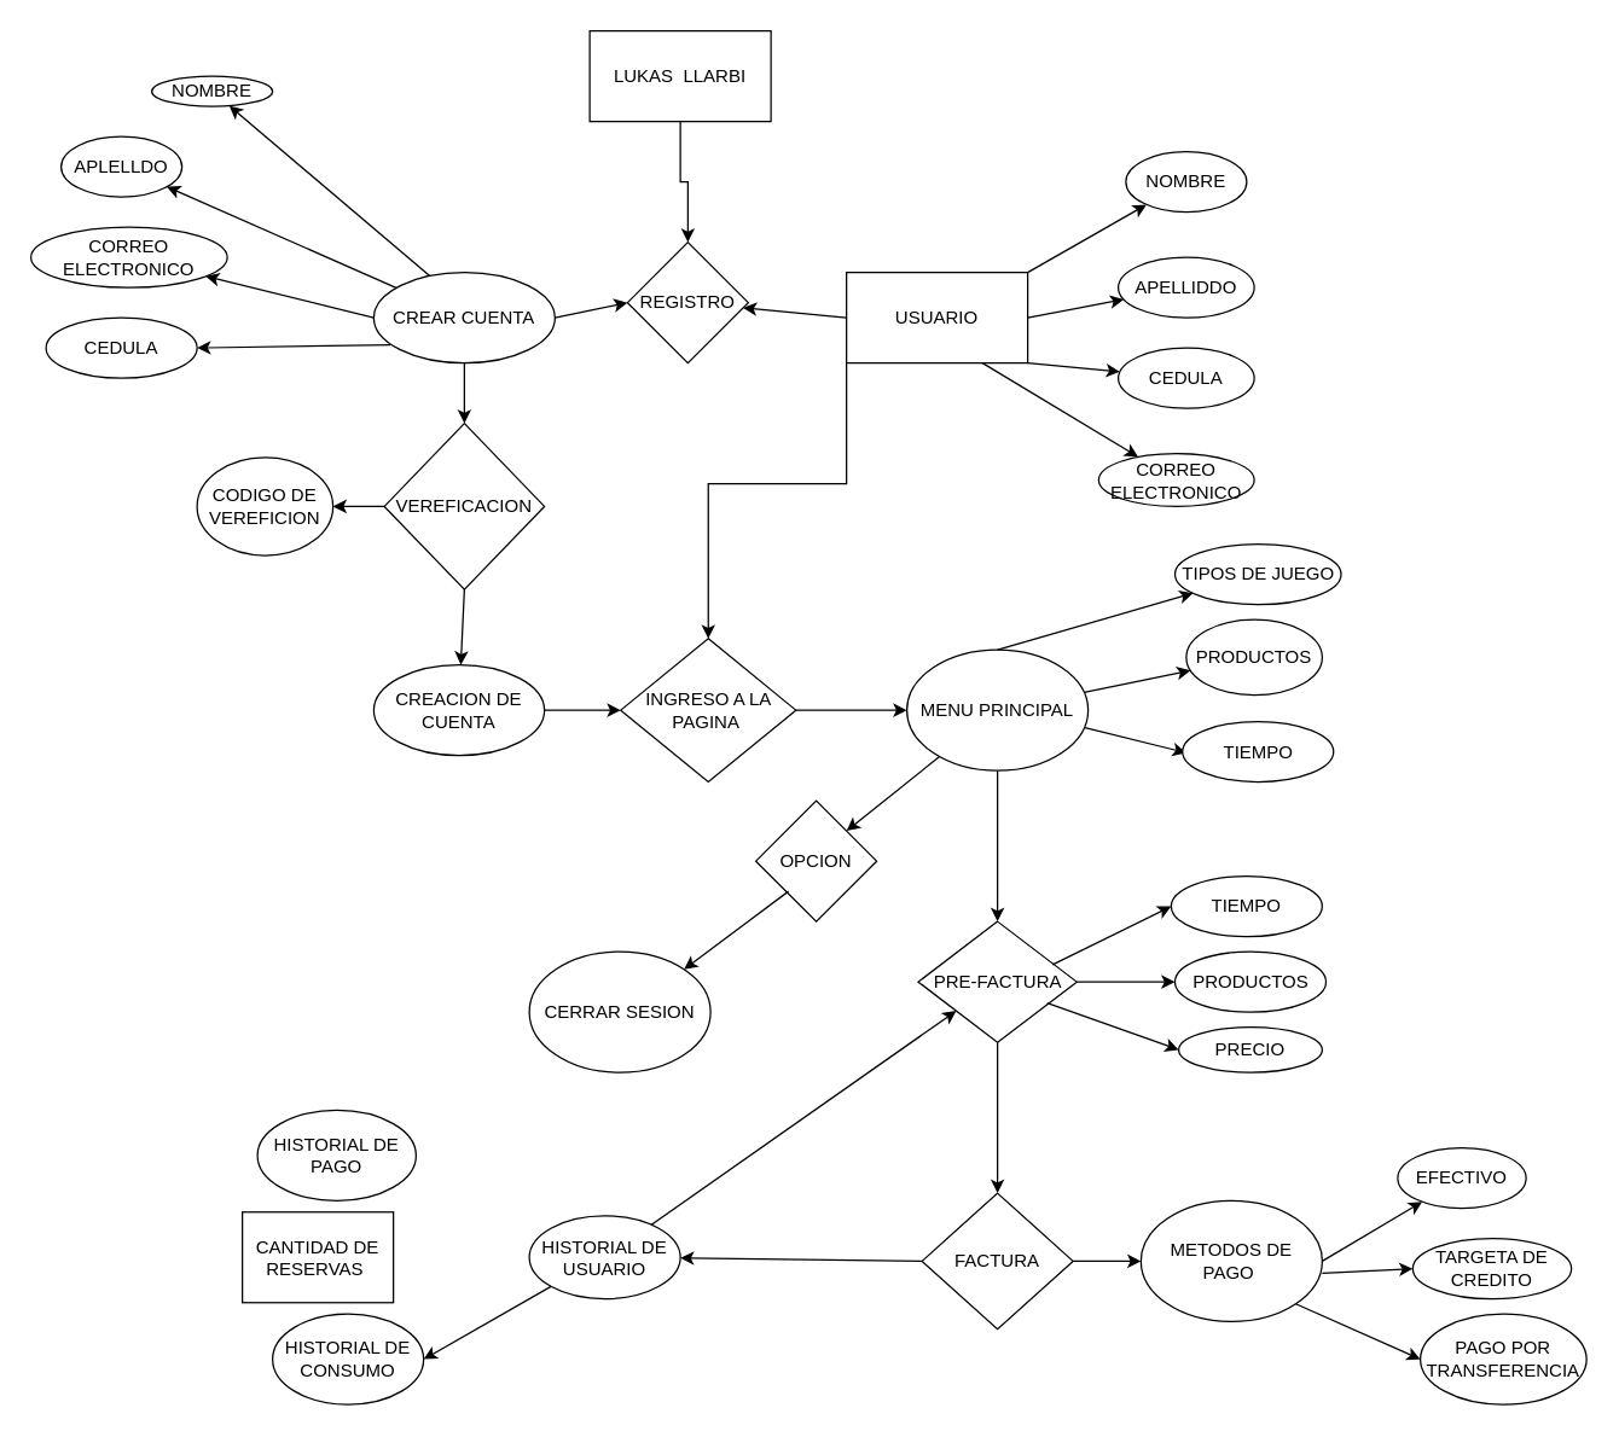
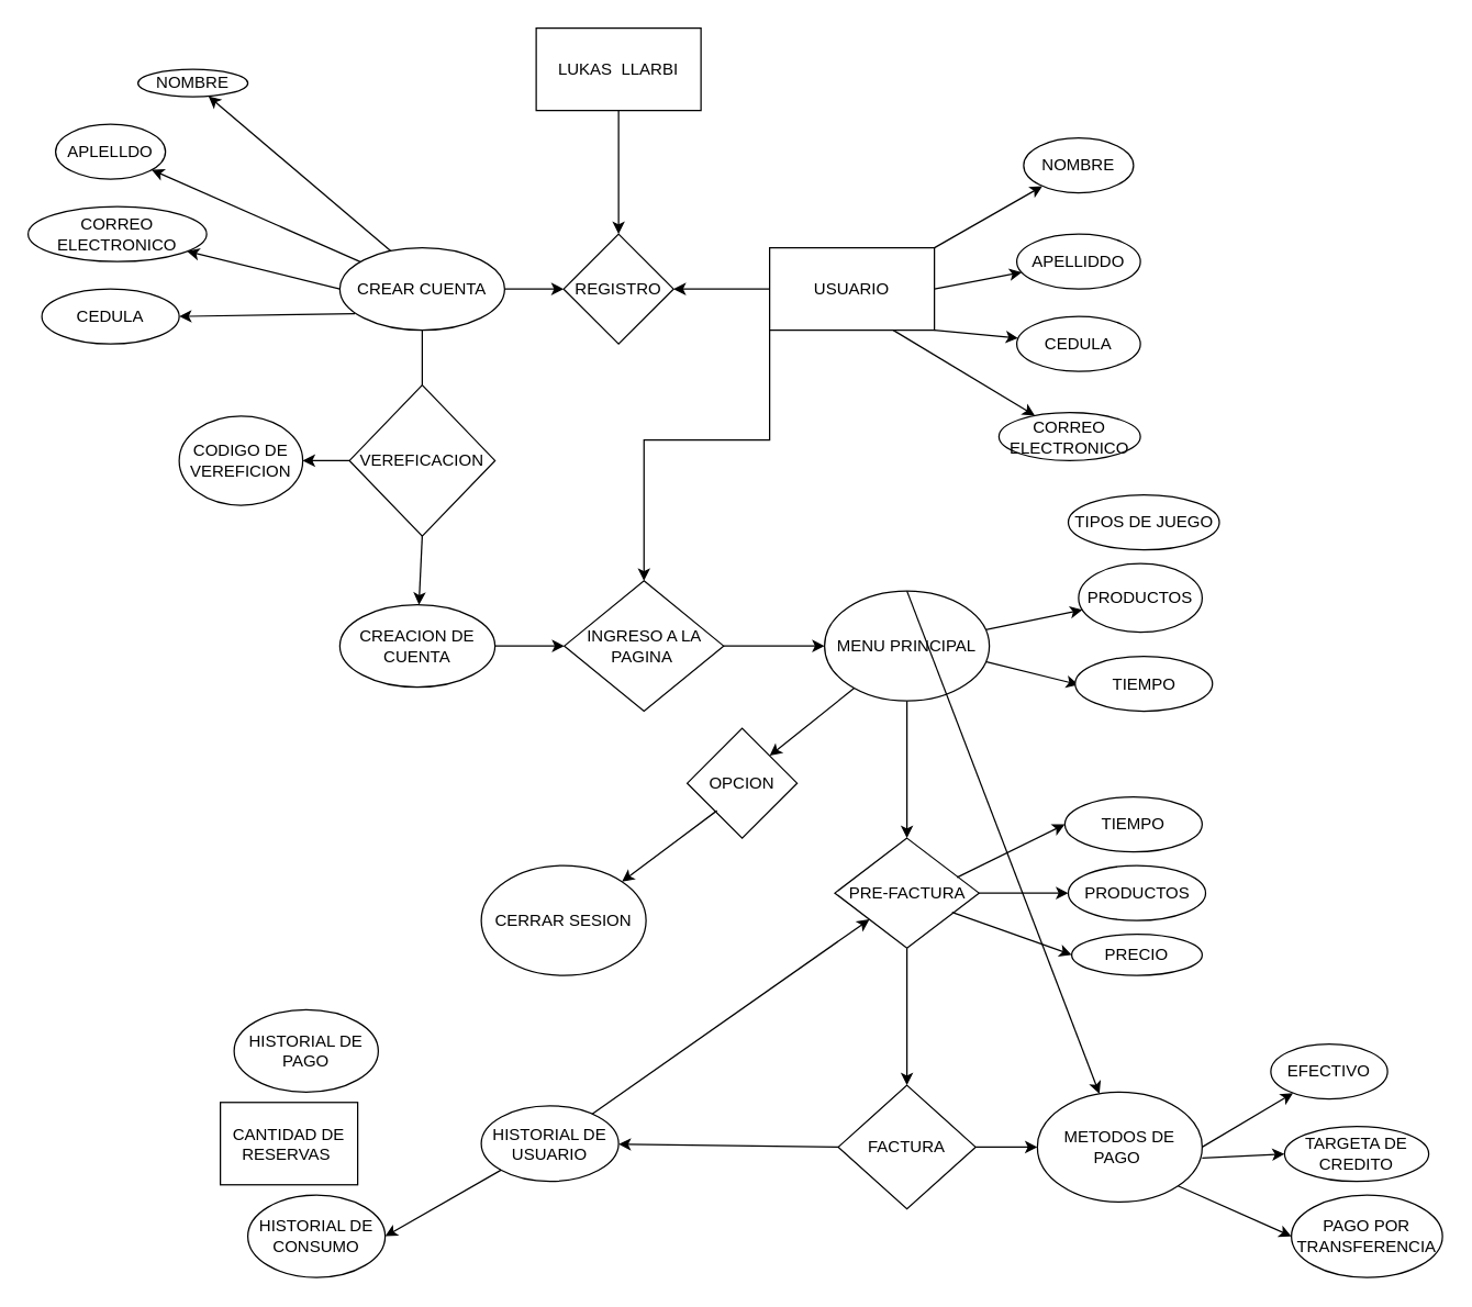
  <mxCell id="0" />
  <mxCell id="1" parent="0" />
  <mxCell id="2" style="edgeStyle=orthogonalEdgeStyle;rounded=0;orthogonalLoop=1;jettySize=auto;html=1;exitX=0.5;exitY=1;exitDx=0;exitDy=0;entryX=0.5;entryY=0;entryDx=0;entryDy=0;" edge="1" parent="1" source="3" target="15"><mxGeometry relative="1" as="geometry" /></mxCell>
  <mxCell id="3" value="LUKAS&amp;nbsp; LLARBI" style="rounded=0;whiteSpace=wrap;html=1;" parent="1" vertex="1"><mxGeometry x="390" y="20" width="120" height="60" as="geometry" /></mxCell>
  <mxCell id="4" style="edgeStyle=orthogonalEdgeStyle;rounded=0;orthogonalLoop=1;jettySize=auto;html=1;exitX=0;exitY=1;exitDx=0;exitDy=0;entryX=0.5;entryY=0;entryDx=0;entryDy=0;" edge="1" parent="1" source="5" target="28"><mxGeometry relative="1" as="geometry"><Array as="points"><mxPoint x="560" y="320" /><mxPoint x="469" y="320" /></Array></mxGeometry></mxCell>
  <mxCell id="5" value="USUARIO&lt;br&gt;" style="rounded=0;whiteSpace=wrap;html=1;" parent="1" vertex="1"><mxGeometry x="560" y="180" width="120" height="60" as="geometry" /></mxCell>
  <mxCell id="6" value="" style="endArrow=classic;html=1;rounded=0;exitX=0.75;exitY=1;exitDx=0;exitDy=0;" parent="1" source="5" target="7" edge="1"><mxGeometry width="50" height="50" relative="1" as="geometry"><mxPoint x="620" y="520" as="sourcePoint" /><mxPoint x="670" y="510" as="targetPoint" /></mxGeometry></mxCell>
  <mxCell id="7" value="CORREO ELECTRONICO" style="ellipse;whiteSpace=wrap;html=1;" parent="1" vertex="1"><mxGeometry x="727" y="300" width="103" height="35" as="geometry" /></mxCell>
  <mxCell id="8" value="" style="endArrow=classic;html=1;rounded=0;exitX=1;exitY=1;exitDx=0;exitDy=0;" parent="1" source="5" target="9" edge="1"><mxGeometry width="50" height="50" relative="1" as="geometry"><mxPoint x="710" y="460" as="sourcePoint" /><mxPoint x="750" y="540" as="targetPoint" /></mxGeometry></mxCell>
  <mxCell id="9" value="CEDULA" style="ellipse;whiteSpace=wrap;html=1;" parent="1" vertex="1"><mxGeometry x="740" y="230" width="90" height="40" as="geometry" /></mxCell>
  <mxCell id="10" value="" style="endArrow=classic;html=1;rounded=0;exitX=1;exitY=0.5;exitDx=0;exitDy=0;" parent="1" source="5" target="11" edge="1"><mxGeometry width="50" height="50" relative="1" as="geometry"><mxPoint x="750" y="570" as="sourcePoint" /><mxPoint x="770" y="540" as="targetPoint" /></mxGeometry></mxCell>
  <mxCell id="11" value="APELLIDDO" style="ellipse;whiteSpace=wrap;html=1;" parent="1" vertex="1"><mxGeometry x="740" y="170" width="90" height="40" as="geometry" /></mxCell>
  <mxCell id="12" value="" style="endArrow=classic;html=1;rounded=0;exitX=1;exitY=0;exitDx=0;exitDy=0;" parent="1" source="5" target="13" edge="1"><mxGeometry width="50" height="50" relative="1" as="geometry"><mxPoint x="807" y="460" as="sourcePoint" /><mxPoint x="890" y="520" as="targetPoint" /></mxGeometry></mxCell>
  <mxCell id="13" value="NOMBRE" style="ellipse;whiteSpace=wrap;html=1;" parent="1" vertex="1"><mxGeometry x="745" y="100" width="80" height="40" as="geometry" /></mxCell>
  <mxCell id="14" value="" style="endArrow=classic;html=1;exitX=0;exitY=0.5;exitDx=0;exitDy=0;" parent="1" source="5" target="15" edge="1"><mxGeometry width="50" height="50" relative="1" as="geometry"><mxPoint x="490" y="610" as="sourcePoint" /><mxPoint x="580" y="500" as="targetPoint" /></mxGeometry></mxCell>
- <mxCell id="15" value="REGISTRO" style="rhombus;whiteSpace=wrap;html=1;" parent="1" vertex="1"><mxGeometry x="415" y="160" width="80" height="80" as="geometry" /></mxCell>
+ <mxCell id="15" value="REGISTRO" style="rhombus;whiteSpace=wrap;html=1;" parent="1" vertex="1"><mxGeometry x="410" y="170" width="80" height="80" as="geometry" /></mxCell>
  <mxCell id="16" value="" style="endArrow=classic;html=1;entryX=0;entryY=0.5;entryDx=0;entryDy=0;exitX=1;exitY=0.5;exitDx=0;exitDy=0;" parent="1" source="17" target="15" edge="1"><mxGeometry width="50" height="50" relative="1" as="geometry"><mxPoint x="470" y="485" as="sourcePoint" /><mxPoint x="540" y="560" as="targetPoint" /></mxGeometry></mxCell>
  <mxCell id="17" value="CREAR CUENTA" style="ellipse;whiteSpace=wrap;html=1;" parent="1" vertex="1"><mxGeometry x="247" y="180" width="120" height="60" as="geometry" /></mxCell>
  <mxCell id="18" value="" style="endArrow=classic;html=1;" parent="1" source="17" target="19" edge="1"><mxGeometry width="50" height="50" relative="1" as="geometry"><mxPoint x="490" y="330" as="sourcePoint" /><mxPoint x="290" y="610" as="targetPoint" /></mxGeometry></mxCell>
  <mxCell id="19" value="APLELLDO" style="ellipse;whiteSpace=wrap;html=1;" parent="1" vertex="1"><mxGeometry x="40" y="90" width="80" height="40" as="geometry" /></mxCell>
- <mxCell id="20" value="" style="endArrow=classic;html=1;entryX=0.5;entryY=0;entryDx=0;entryDy=0;" parent="1" source="17" target="24" edge="1"><mxGeometry width="50" height="50" relative="1" as="geometry"><mxPoint x="350" y="640" as="sourcePoint" /><mxPoint x="362.351" y="700.031" as="targetPoint" /></mxGeometry></mxCell>
+ <mxCell id="20" value="" style="endArrow=none;html=1;entryX=0.5;entryY=0;entryDx=0;entryDy=0;" parent="1" source="17" target="24" edge="1"><mxGeometry width="50" height="50" relative="1" as="geometry"><mxPoint x="350" y="640" as="sourcePoint" /><mxPoint x="362.351" y="700.031" as="targetPoint" /></mxGeometry></mxCell>
  <mxCell id="21" value="" style="endArrow=classic;html=1;exitX=0.311;exitY=0.043;exitDx=0;exitDy=0;exitPerimeter=0;" parent="1" source="17" target="22" edge="1"><mxGeometry width="50" height="50" relative="1" as="geometry"><mxPoint x="490" y="610" as="sourcePoint" /><mxPoint x="270" y="470" as="targetPoint" /></mxGeometry></mxCell>
  <mxCell id="22" value="NOMBRE" style="ellipse;whiteSpace=wrap;html=1;" parent="1" vertex="1"><mxGeometry x="100" y="50" width="80" height="20" as="geometry" /></mxCell>
  <mxCell id="23" style="edgeStyle=orthogonalEdgeStyle;rounded=0;orthogonalLoop=1;jettySize=auto;html=1;" parent="1" source="24" target="43" edge="1"><mxGeometry relative="1" as="geometry"><mxPoint x="330" y="455" as="targetPoint" /></mxGeometry></mxCell>
  <mxCell id="24" value="VEREFICACION" style="rhombus;whiteSpace=wrap;html=1;" parent="1" vertex="1"><mxGeometry x="254" y="280" width="106" height="110" as="geometry" /></mxCell>
  <mxCell id="25" value="" style="endArrow=classic;html=1;exitX=0.5;exitY=1;exitDx=0;exitDy=0;" parent="1" source="24" target="27" edge="1"><mxGeometry width="50" height="50" relative="1" as="geometry"><mxPoint x="350" y="830" as="sourcePoint" /><mxPoint x="370" y="850" as="targetPoint" /></mxGeometry></mxCell>
  <mxCell id="26" style="edgeStyle=orthogonalEdgeStyle;rounded=0;orthogonalLoop=1;jettySize=auto;html=1;" parent="1" source="27" target="28" edge="1"><mxGeometry relative="1" as="geometry"><mxPoint x="510" y="850" as="targetPoint" /></mxGeometry></mxCell>
  <mxCell id="27" value="CREACION DE CUENTA" style="ellipse;whiteSpace=wrap;html=1;" parent="1" vertex="1"><mxGeometry x="247" y="440" width="113" height="60" as="geometry" /></mxCell>
  <mxCell id="28" value="INGRESO A LA PAGINA&amp;nbsp;" style="rhombus;whiteSpace=wrap;html=1;" parent="1" vertex="1"><mxGeometry x="410.5" y="422.5" width="116" height="95" as="geometry" /></mxCell>
  <mxCell id="29" value="" style="endArrow=classic;html=1;exitX=1;exitY=0.5;exitDx=0;exitDy=0;" parent="1" source="28" target="31" edge="1"><mxGeometry width="50" height="50" relative="1" as="geometry"><mxPoint x="490" y="880" as="sourcePoint" /><mxPoint x="640" y="850" as="targetPoint" /></mxGeometry></mxCell>
  <mxCell id="30" style="edgeStyle=orthogonalEdgeStyle;rounded=0;orthogonalLoop=1;jettySize=auto;html=1;exitX=0.5;exitY=1;exitDx=0;exitDy=0;entryX=0.5;entryY=0;entryDx=0;entryDy=0;" edge="1" parent="1" source="31" target="37"><mxGeometry relative="1" as="geometry" /></mxCell>
  <mxCell id="31" value="MENU PRINCIPAL" style="ellipse;whiteSpace=wrap;html=1;" parent="1" vertex="1"><mxGeometry x="600" y="430" width="120" height="80" as="geometry" /></mxCell>
  <mxCell id="32" value="" style="endArrow=classic;html=1;" parent="1" source="31" target="33" edge="1"><mxGeometry width="50" height="50" relative="1" as="geometry"><mxPoint x="637" y="990" as="sourcePoint" /><mxPoint x="670" y="750" as="targetPoint" /></mxGeometry></mxCell>
  <mxCell id="33" value="PRODUCTOS" style="ellipse;whiteSpace=wrap;html=1;" parent="1" vertex="1"><mxGeometry x="785" y="410" width="90" height="50" as="geometry" /></mxCell>
- <mxCell id="34" value="" style="endArrow=classic;html=1;exitX=0.5;exitY=0;exitDx=0;exitDy=0;" parent="1" source="31" target="35" edge="1"><mxGeometry width="50" height="50" relative="1" as="geometry"><mxPoint x="710" y="800" as="sourcePoint" /><mxPoint x="740" y="780" as="targetPoint" /></mxGeometry></mxCell>
+ <mxCell id="34" value="" style="endArrow=classic;html=1;exitX=0.5;exitY=0;exitDx=0;exitDy=0;" parent="1" source="31" target="38" edge="1"><mxGeometry width="50" height="50" relative="1" as="geometry"><mxPoint x="710" y="800" as="sourcePoint" /><mxPoint x="740" y="780" as="targetPoint" /></mxGeometry></mxCell>
  <mxCell id="35" value="TIPOS DE JUEGO" style="ellipse;whiteSpace=wrap;html=1;" parent="1" vertex="1"><mxGeometry x="777.5" y="360" width="110" height="40" as="geometry" /></mxCell>
  <mxCell id="36" style="edgeStyle=orthogonalEdgeStyle;rounded=0;orthogonalLoop=1;jettySize=auto;html=1;exitX=0.5;exitY=1;exitDx=0;exitDy=0;entryX=0.5;entryY=0;entryDx=0;entryDy=0;" edge="1" parent="1" source="37" target="45"><mxGeometry relative="1" as="geometry"><mxPoint x="660" y="800" as="targetPoint" /></mxGeometry></mxCell>
  <mxCell id="37" value="PRE-FACTURA" style="rhombus;whiteSpace=wrap;html=1;" parent="1" vertex="1"><mxGeometry x="607.5" y="610" width="105" height="80" as="geometry" /></mxCell>
  <mxCell id="38" value="METODOS DE PAGO&amp;nbsp;" style="ellipse;whiteSpace=wrap;html=1;" parent="1" vertex="1"><mxGeometry x="755" y="795" width="120" height="80" as="geometry" /></mxCell>
  <mxCell id="39" value="" style="endArrow=classic;html=1;entryX=0;entryY=0.5;entryDx=0;entryDy=0;exitX=1;exitY=0.5;exitDx=0;exitDy=0;" parent="1" source="45" target="38" edge="1"><mxGeometry width="50" height="50" relative="1" as="geometry"><mxPoint x="740" y="990" as="sourcePoint" /><mxPoint x="710" y="836" as="targetPoint" /><Array as="points" /></mxGeometry></mxCell>
  <mxCell id="40" value="" style="endArrow=classic;html=1;exitX=1;exitY=0.5;exitDx=0;exitDy=0;" parent="1" source="38" target="44" edge="1"><mxGeometry width="50" height="50" relative="1" as="geometry"><mxPoint x="1030" y="1130" as="sourcePoint" /><mxPoint x="850" y="890" as="targetPoint" /></mxGeometry></mxCell>
  <mxCell id="41" value="" style="endArrow=classic;html=1;exitX=0;exitY=0.5;exitDx=0;exitDy=0;" parent="1" source="17" target="42" edge="1"><mxGeometry width="50" height="50" relative="1" as="geometry"><mxPoint x="510" y="420" as="sourcePoint" /><mxPoint x="90" y="420" as="targetPoint" /></mxGeometry></mxCell>
  <mxCell id="42" value="CORREO ELECTRONICO" style="ellipse;whiteSpace=wrap;html=1;" parent="1" vertex="1"><mxGeometry x="20" y="150" width="130" height="40" as="geometry" /></mxCell>
  <mxCell id="43" value="CODIGO DE VEREFICION" style="ellipse;whiteSpace=wrap;html=1;" parent="1" vertex="1"><mxGeometry x="130" y="302.5" width="90" height="65" as="geometry" /></mxCell>
  <mxCell id="44" value="EFECTIVO" style="ellipse;whiteSpace=wrap;html=1;" parent="1" vertex="1"><mxGeometry x="925" y="760" width="85" height="40" as="geometry" /></mxCell>
  <mxCell id="45" value="FACTURA" style="rhombus;whiteSpace=wrap;html=1;" parent="1" vertex="1"><mxGeometry x="610" y="790" width="100" height="90" as="geometry" /></mxCell>
  <mxCell id="46" value="" style="endArrow=classic;html=1;exitX=0;exitY=0.5;exitDx=0;exitDy=0;" parent="1" source="45" target="47" edge="1"><mxGeometry width="50" height="50" relative="1" as="geometry"><mxPoint x="510" y="1120" as="sourcePoint" /><mxPoint x="620" y="1035" as="targetPoint" /></mxGeometry></mxCell>
  <mxCell id="47" value="HISTORIAL DE USUARIO" style="ellipse;whiteSpace=wrap;html=1;" parent="1" vertex="1"><mxGeometry x="350" y="805" width="100" height="55" as="geometry" /></mxCell>
  <mxCell id="48" value="CANTIDAD DE RESERVAS&amp;nbsp;" style="whiteSpace=wrap;html=1;rounded=0;" parent="1" vertex="1"><mxGeometry x="160" y="802.5" width="100" height="60" as="geometry" /></mxCell>
  <mxCell id="49" value="" style="endArrow=classic;html=1;" parent="1" source="47" target="37" edge="1"><mxGeometry width="50" height="50" relative="1" as="geometry"><mxPoint x="510" y="1020" as="sourcePoint" /><mxPoint x="610" y="960" as="targetPoint" /></mxGeometry></mxCell>
  <mxCell id="50" value="HISTORIAL DE PAGO" style="ellipse;whiteSpace=wrap;html=1;" parent="1" vertex="1"><mxGeometry x="170" y="735" width="105" height="60" as="geometry" /></mxCell>
  <mxCell id="51" value="" style="endArrow=classic;html=1;entryX=1;entryY=0;entryDx=0;entryDy=0;" parent="1" source="31" target="67" edge="1"><mxGeometry width="50" height="50" relative="1" as="geometry"><mxPoint x="510" y="1020" as="sourcePoint" /><mxPoint x="360" y="1120" as="targetPoint" /></mxGeometry></mxCell>
  <mxCell id="52" value="CERRAR SESION" style="ellipse;whiteSpace=wrap;html=1;" parent="1" vertex="1"><mxGeometry x="350" y="630" width="120" height="80" as="geometry" /></mxCell>
  <mxCell id="53" value="" style="endArrow=classic;html=1;exitX=0.092;exitY=0.8;exitDx=0;exitDy=0;exitPerimeter=0;entryX=1;entryY=0.5;entryDx=0;entryDy=0;" edge="1" parent="1" source="17" target="54"><mxGeometry width="50" height="50" relative="1" as="geometry"><mxPoint x="163" y="552.99" as="sourcePoint" /><mxPoint x="130" y="225" as="targetPoint" /><Array as="points" /></mxGeometry></mxCell>
  <mxCell id="54" value="CEDULA" style="ellipse;whiteSpace=wrap;html=1;align=center;" vertex="1" parent="1"><mxGeometry x="30" y="210" width="100" height="40" as="geometry" /></mxCell>
  <mxCell id="55" value="" style="endArrow=classic;html=1;entryX=0;entryY=0.5;entryDx=0;entryDy=0;exitX=0.983;exitY=0.644;exitDx=0;exitDy=0;exitPerimeter=0;" edge="1" parent="1" source="31"><mxGeometry width="50" height="50" relative="1" as="geometry"><mxPoint x="726.781" y="459.574" as="sourcePoint" /><mxPoint x="785" y="498.25" as="targetPoint" /><Array as="points" /></mxGeometry></mxCell>
  <mxCell id="56" value="TIEMPO" style="ellipse;whiteSpace=wrap;html=1;align=center;" vertex="1" parent="1"><mxGeometry x="782.5" y="477.5" width="100" height="40" as="geometry" /></mxCell>
  <mxCell id="57" value="TIEMPO" style="ellipse;whiteSpace=wrap;html=1;align=center;" vertex="1" parent="1"><mxGeometry x="775" y="580" width="100" height="40" as="geometry" /></mxCell>
  <mxCell id="58" value="PRODUCTOS" style="ellipse;whiteSpace=wrap;html=1;align=center;" vertex="1" parent="1"><mxGeometry x="777.5" y="630" width="100" height="40" as="geometry" /></mxCell>
  <mxCell id="59" value="PRECIO" style="ellipse;whiteSpace=wrap;html=1;align=center;" vertex="1" parent="1"><mxGeometry x="780" y="680" width="95" height="30" as="geometry" /></mxCell>
  <mxCell id="60" value="" style="endArrow=classic;html=1;entryX=0;entryY=0.5;entryDx=0;entryDy=0;exitX=1;exitY=0.5;exitDx=0;exitDy=0;" edge="1" parent="1" source="37" target="58"><mxGeometry width="50" height="50" relative="1" as="geometry"><mxPoint x="735" y="650" as="sourcePoint" /><mxPoint x="802.04" y="668.37" as="targetPoint" /><Array as="points" /></mxGeometry></mxCell>
  <mxCell id="61" value="" style="endArrow=classic;html=1;entryX=0;entryY=0.5;entryDx=0;entryDy=0;exitX=0.813;exitY=0.675;exitDx=0;exitDy=0;exitPerimeter=0;" edge="1" parent="1" source="37" target="59"><mxGeometry width="50" height="50" relative="1" as="geometry"><mxPoint x="710" y="670" as="sourcePoint" /><mxPoint x="777.04" y="686.73" as="targetPoint" /><Array as="points" /></mxGeometry></mxCell>
  <mxCell id="62" value="" style="endArrow=classic;html=1;entryX=0;entryY=0.5;entryDx=0;entryDy=0;exitX=0.847;exitY=0.358;exitDx=0;exitDy=0;exitPerimeter=0;" edge="1" parent="1" source="37" target="57"><mxGeometry width="50" height="50" relative="1" as="geometry"><mxPoint x="735" y="651.64" as="sourcePoint" /><mxPoint x="802.04" y="668.37" as="targetPoint" /><Array as="points" /></mxGeometry></mxCell>
  <mxCell id="63" value="TARGETA DE CREDITO" style="ellipse;whiteSpace=wrap;html=1;" vertex="1" parent="1"><mxGeometry x="935" y="820" width="105" height="40" as="geometry" /></mxCell>
  <mxCell id="64" value="PAGO POR TRANSFERENCIA" style="ellipse;whiteSpace=wrap;html=1;" vertex="1" parent="1"><mxGeometry x="940" y="870" width="110" height="60" as="geometry" /></mxCell>
  <mxCell id="65" value="" style="endArrow=classic;html=1;exitX=1;exitY=0.6;exitDx=0;exitDy=0;exitPerimeter=0;entryX=0;entryY=0.5;entryDx=0;entryDy=0;" edge="1" parent="1" source="38" target="63"><mxGeometry width="50" height="50" relative="1" as="geometry"><mxPoint x="730" y="850" as="sourcePoint" /><mxPoint x="831.136" y="820.352" as="targetPoint" /></mxGeometry></mxCell>
  <mxCell id="66" value="" style="endArrow=classic;html=1;entryX=0;entryY=0.5;entryDx=0;entryDy=0;exitX=1;exitY=1;exitDx=0;exitDy=0;" edge="1" parent="1" source="38" target="64"><mxGeometry width="50" height="50" relative="1" as="geometry"><mxPoint x="710" y="860" as="sourcePoint" /><mxPoint x="841.136" y="830.352" as="targetPoint" /><Array as="points" /></mxGeometry></mxCell>
  <mxCell id="67" value="OPCION" style="rhombus;whiteSpace=wrap;html=1;" vertex="1" parent="1"><mxGeometry x="500" y="530" width="80" height="80" as="geometry" /></mxCell>
  <mxCell id="68" value="" style="endArrow=classic;html=1;entryX=1;entryY=0;entryDx=0;entryDy=0;" edge="1" parent="1" target="52"><mxGeometry width="50" height="50" relative="1" as="geometry"><mxPoint x="521.589" y="589.999" as="sourcePoint" /><mxPoint x="460" y="639.27" as="targetPoint" /></mxGeometry></mxCell>
  <mxCell id="69" value="" style="endArrow=classic;html=1;exitX=0;exitY=1;exitDx=0;exitDy=0;" edge="1" parent="1" source="47"><mxGeometry width="50" height="50" relative="1" as="geometry"><mxPoint x="340" y="840" as="sourcePoint" /><mxPoint x="280" y="900" as="targetPoint" /></mxGeometry></mxCell>
  <mxCell id="70" value="HISTORIAL DE CONSUMO" style="ellipse;whiteSpace=wrap;html=1;" vertex="1" parent="1"><mxGeometry x="180" y="870" width="100" height="60" as="geometry" /></mxCell>
